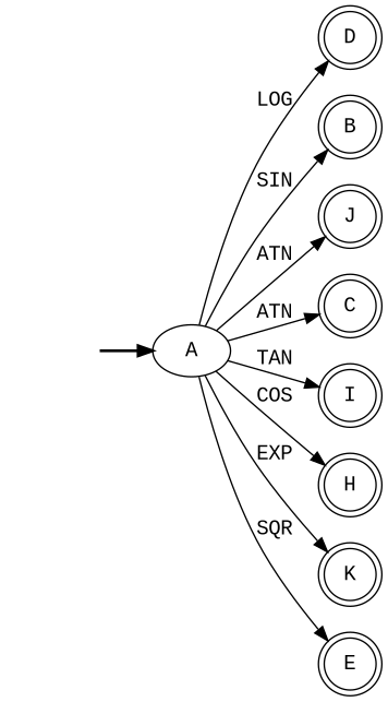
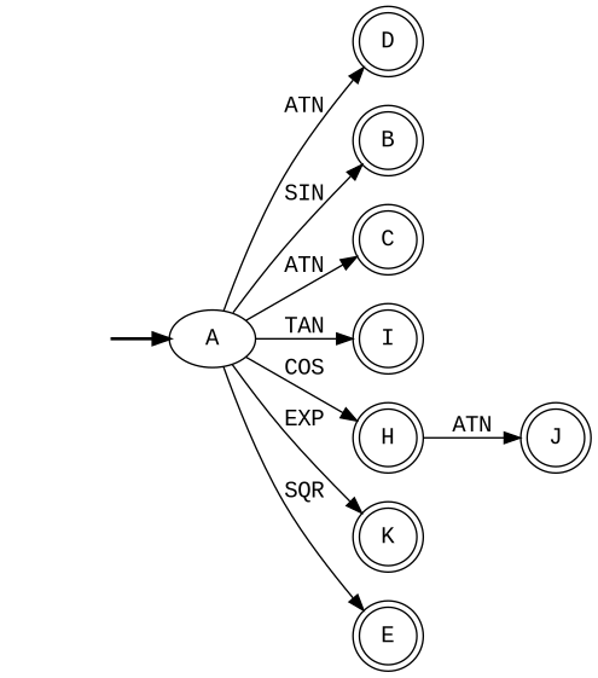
  digraph {
    fontname="Liberation Mono"
    rankdir=LR
    node [fontname="Liberation Mono" shape=doublecircle]
    edge [fontname="Liberation Mono"]
    fake [style=invisible shape=""]
    A [root=true shape=""]
    D
    B
    J
    C
    I
    H
    K
    E
    fake -> A [style=bold]
-   A -> D [label=LOG]
+   A -> D [label=ATN]
    A -> B [label=SIN]
-   A -> J [label=ATN]
+   H -> J [label=ATN]
    A -> C [label=ATN]
    A -> I [label=TAN]
    A -> H [label=COS]
    A -> K [label=EXP]
    A -> E [label=SQR]
  }
